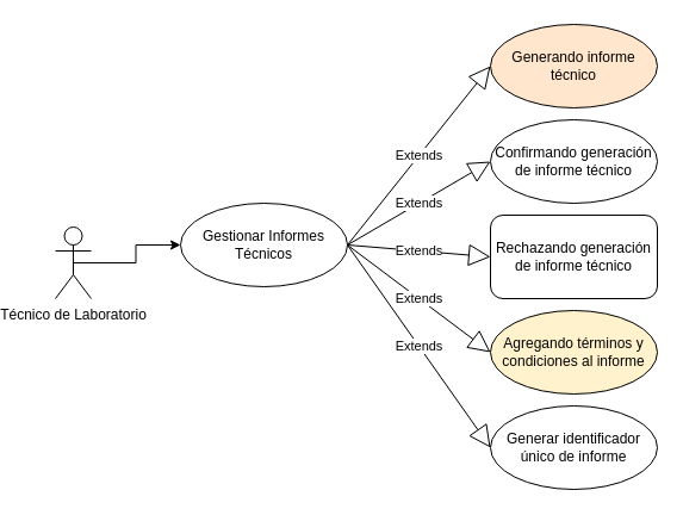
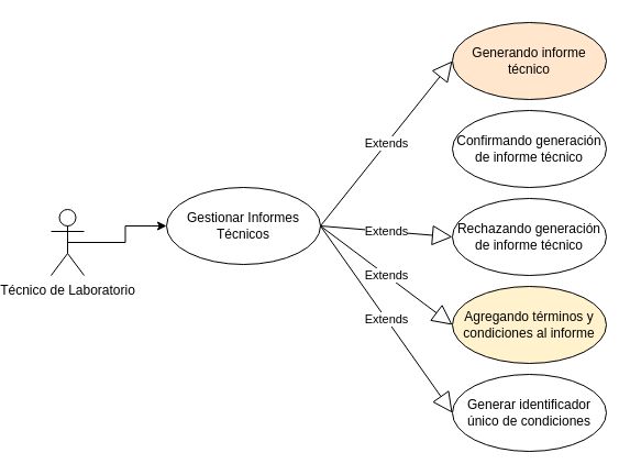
  <mxCell id="0" />
  <mxCell id="1" parent="0" />
  <mxCell id="2" style="edgeStyle=orthogonalEdgeStyle;rounded=0;orthogonalLoop=1;jettySize=auto;html=1;exitX=0.5;exitY=0.5;exitDx=0;exitDy=0;exitPerimeter=0;entryX=0;entryY=0.5;entryDx=0;entryDy=0;" edge="1" parent="1" source="3" target="4"><mxGeometry relative="1" as="geometry" /></mxCell>
  <mxCell id="3" value="Técnico de Laboratorio" style="shape=umlActor;verticalLabelPosition=bottom;verticalAlign=top;html=1;" vertex="1" parent="1"><mxGeometry x="20" y="190" width="30" height="60" as="geometry" /></mxCell>
  <mxCell id="4" value="Gestionar Informes Técnicos" style="ellipse;whiteSpace=wrap;html=1;" vertex="1" parent="1"><mxGeometry x="125" y="170" width="140" height="70" as="geometry" /></mxCell>
  <mxCell id="5" value="Generando informe técnico" style="ellipse;whiteSpace=wrap;html=1;fillColor=#ffe6cc;" vertex="1" parent="1"><mxGeometry x="385" y="20" width="140" height="70" as="geometry" /></mxCell>
  <mxCell id="6" value="Confirmando generación de informe técnico" style="ellipse;whiteSpace=wrap;html=1;" vertex="1" parent="1"><mxGeometry x="385" y="100" width="140" height="70" as="geometry" /></mxCell>
- <mxCell id="7" value="Rechazando generación de informe técnico" style="whiteSpace=wrap;html=1;rounded=1;" vertex="1" parent="1"><mxGeometry x="385" y="180" width="140" height="70" as="geometry" /></mxCell>
+ <mxCell id="7" value="Rechazando generación de informe técnico" style="ellipse;whiteSpace=wrap;html=1;" vertex="1" parent="1"><mxGeometry x="385" y="180" width="140" height="70" as="geometry" /></mxCell>
  <mxCell id="8" value="Agregando términos y condiciones al informe" style="ellipse;whiteSpace=wrap;html=1;fillColor=#fff2cc;" vertex="1" parent="1"><mxGeometry x="385" y="260" width="140" height="70" as="geometry" /></mxCell>
- <mxCell id="9" value="Generar identificador único de informe" style="ellipse;whiteSpace=wrap;html=1;" vertex="1" parent="1"><mxGeometry x="385" y="340" width="140" height="70" as="geometry" /></mxCell>
+ <mxCell id="9" value="Generar identificador único de condiciones" style="ellipse;whiteSpace=wrap;html=1;" vertex="1" parent="1"><mxGeometry x="385" y="340" width="140" height="70" as="geometry" /></mxCell>
  <mxCell id="10" value="Extends" style="endArrow=block;endSize=16;endFill=0;html=1;rounded=0;exitX=1;exitY=0.5;exitDx=0;exitDy=0;entryX=0;entryY=0.5;entryDx=0;entryDy=0;" edge="1" parent="1" source="4" target="5"><mxGeometry width="160" relative="1" as="geometry"><mxPoint x="295" y="320" as="sourcePoint" /><mxPoint x="455" y="320" as="targetPoint" /></mxGeometry></mxCell>
  <mxCell id="11" value="Extends" style="endArrow=block;endSize=16;endFill=0;html=1;rounded=0;exitX=1;exitY=0.5;exitDx=0;exitDy=0;entryX=0;entryY=0.5;entryDx=0;entryDy=0;" edge="1" parent="1" source="4" target="9"><mxGeometry width="160" relative="1" as="geometry"><mxPoint x="85" y="-140" as="sourcePoint" /><mxPoint x="245" y="-140" as="targetPoint" /></mxGeometry></mxCell>
  <mxCell id="12" value="Extends" style="endArrow=block;endSize=16;endFill=0;html=1;rounded=0;exitX=1;exitY=0.5;exitDx=0;exitDy=0;entryX=0;entryY=0.5;entryDx=0;entryDy=0;" edge="1" parent="1" source="4" target="8"><mxGeometry width="160" relative="1" as="geometry"><mxPoint x="105" y="-120" as="sourcePoint" /><mxPoint x="265" y="-120" as="targetPoint" /></mxGeometry></mxCell>
  <mxCell id="13" value="Extends" style="endArrow=block;endSize=16;endFill=0;html=1;rounded=0;exitX=1;exitY=0.5;exitDx=0;exitDy=0;entryX=0;entryY=0.5;entryDx=0;entryDy=0;" edge="1" parent="1" source="4" target="7"><mxGeometry width="160" relative="1" as="geometry"><mxPoint x="115" y="-110" as="sourcePoint" /><mxPoint x="275" y="-110" as="targetPoint" /></mxGeometry></mxCell>
- <mxCell id="14" value="Extends" style="endArrow=block;endSize=16;endFill=0;html=1;rounded=0;exitX=1;exitY=0.5;exitDx=0;exitDy=0;entryX=0;entryY=0.5;entryDx=0;entryDy=0;" edge="1" parent="1" source="4" target="6"><mxGeometry width="160" relative="1" as="geometry"><mxPoint x="125" y="-100" as="sourcePoint" /><mxPoint x="285" y="-100" as="targetPoint" /></mxGeometry></mxCell>
